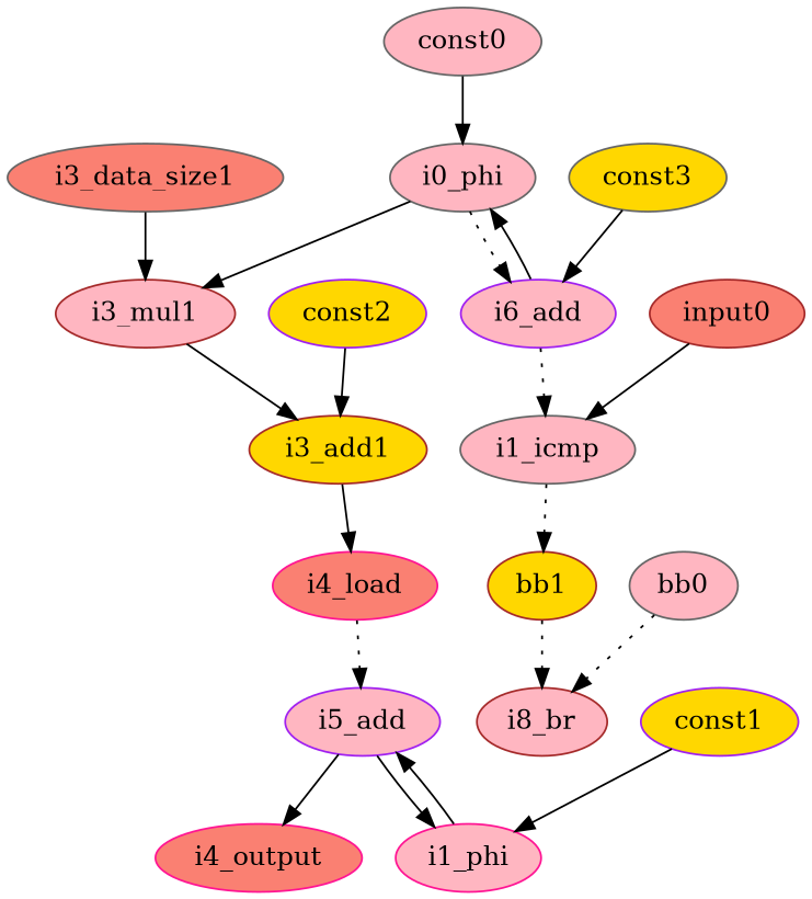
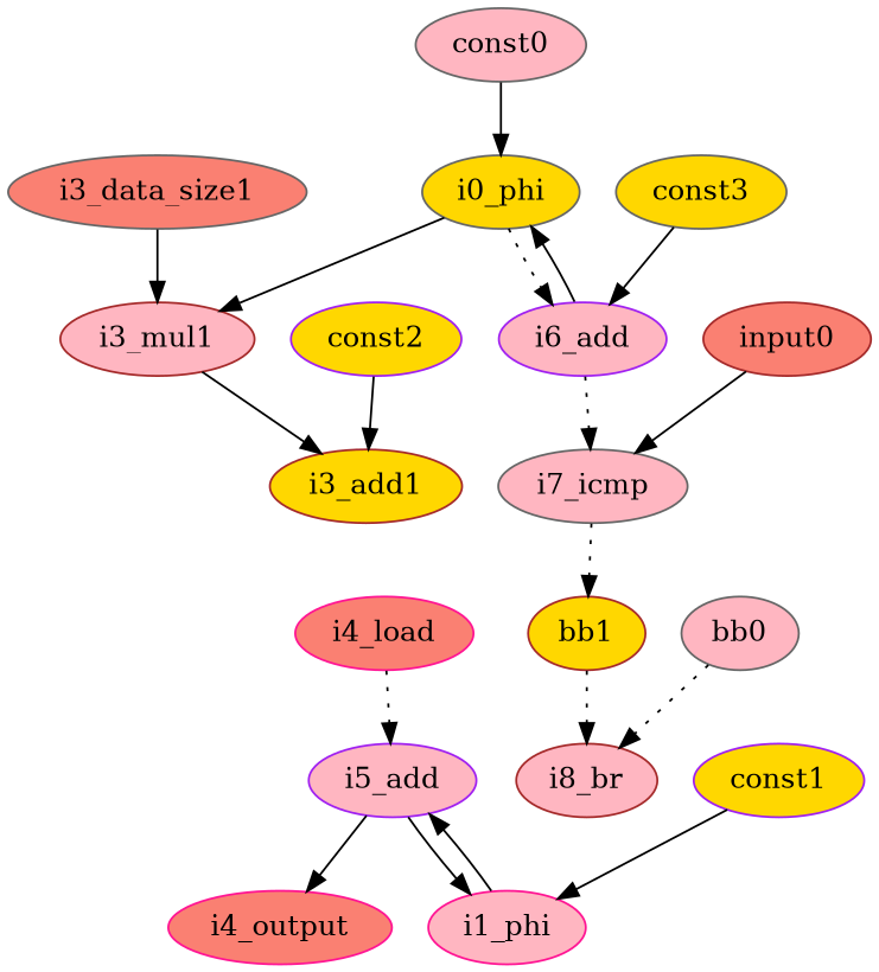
  digraph {
    node [color=gray40 fillcolor=lightpink opcode=const style=filled]
    edge [operand=any2input style=solid]
    const0 [constVal=0]
-   i0_phi [opcode=phi]
+   i0_phi [fillcolor=gold opcode=phi]
    i3_mul1 [color=brown opcode=mul]
    i6_add [color=purple opcode=add]
    i3_add1 [color=brown fillcolor=gold opcode=add]
-   i7_icmp [opcode=icmp label=i1_icmp]
+   i7_icmp [opcode=icmp]
    const1 [color=purple constVal=0 fillcolor=gold]
    i1_phi [color=deeppink opcode=phi]
    i5_add [color=purple opcode=add]
    n10 [color=deeppink fillcolor=salmon label=i4_output opcode=output]
    const2 [color=purple constVal=4 fillcolor=gold]
    i4_load [color=deeppink fillcolor=salmon opcode=load]
    i3_data_size1 [constVal=4 fillcolor=salmon]
    const3 [constVal=1 fillcolor=gold]
    bb1 [color=brown fillcolor=gold opcode=input]
    input0 [color=brown fillcolor=salmon opcode=input]
    i8_br [color=brown opcode=br]
    bb0 [opcode=input]
    const0 -> i0_phi [operand=LHS]
    i0_phi -> i3_mul1
    i0_phi -> i6_add [style=dotted]
    i3_mul1 -> i3_add1
    i6_add -> i0_phi [operand=RHS]
    i6_add -> i7_icmp [operand=LHS style=dotted]
-   i3_add1 -> i4_load [operand=addr]
    i7_icmp -> bb1 [operand=branch_cond style=dotted]
    const1 -> i1_phi [operand=LHS]
    i1_phi -> i5_add
    i5_add -> i1_phi [operand=RHS]
    i5_add -> n10 [operand=""]
    const2 -> i3_add1
    i4_load -> i5_add [style=dotted]
    i3_data_size1 -> i3_mul1
    const3 -> i6_add
    bb1 -> i8_br [operand=branch_false style=dotted]
    input0 -> i7_icmp [operand=RHS]
    bb0 -> i8_br [operand=branch_true style=dotted]
  }
